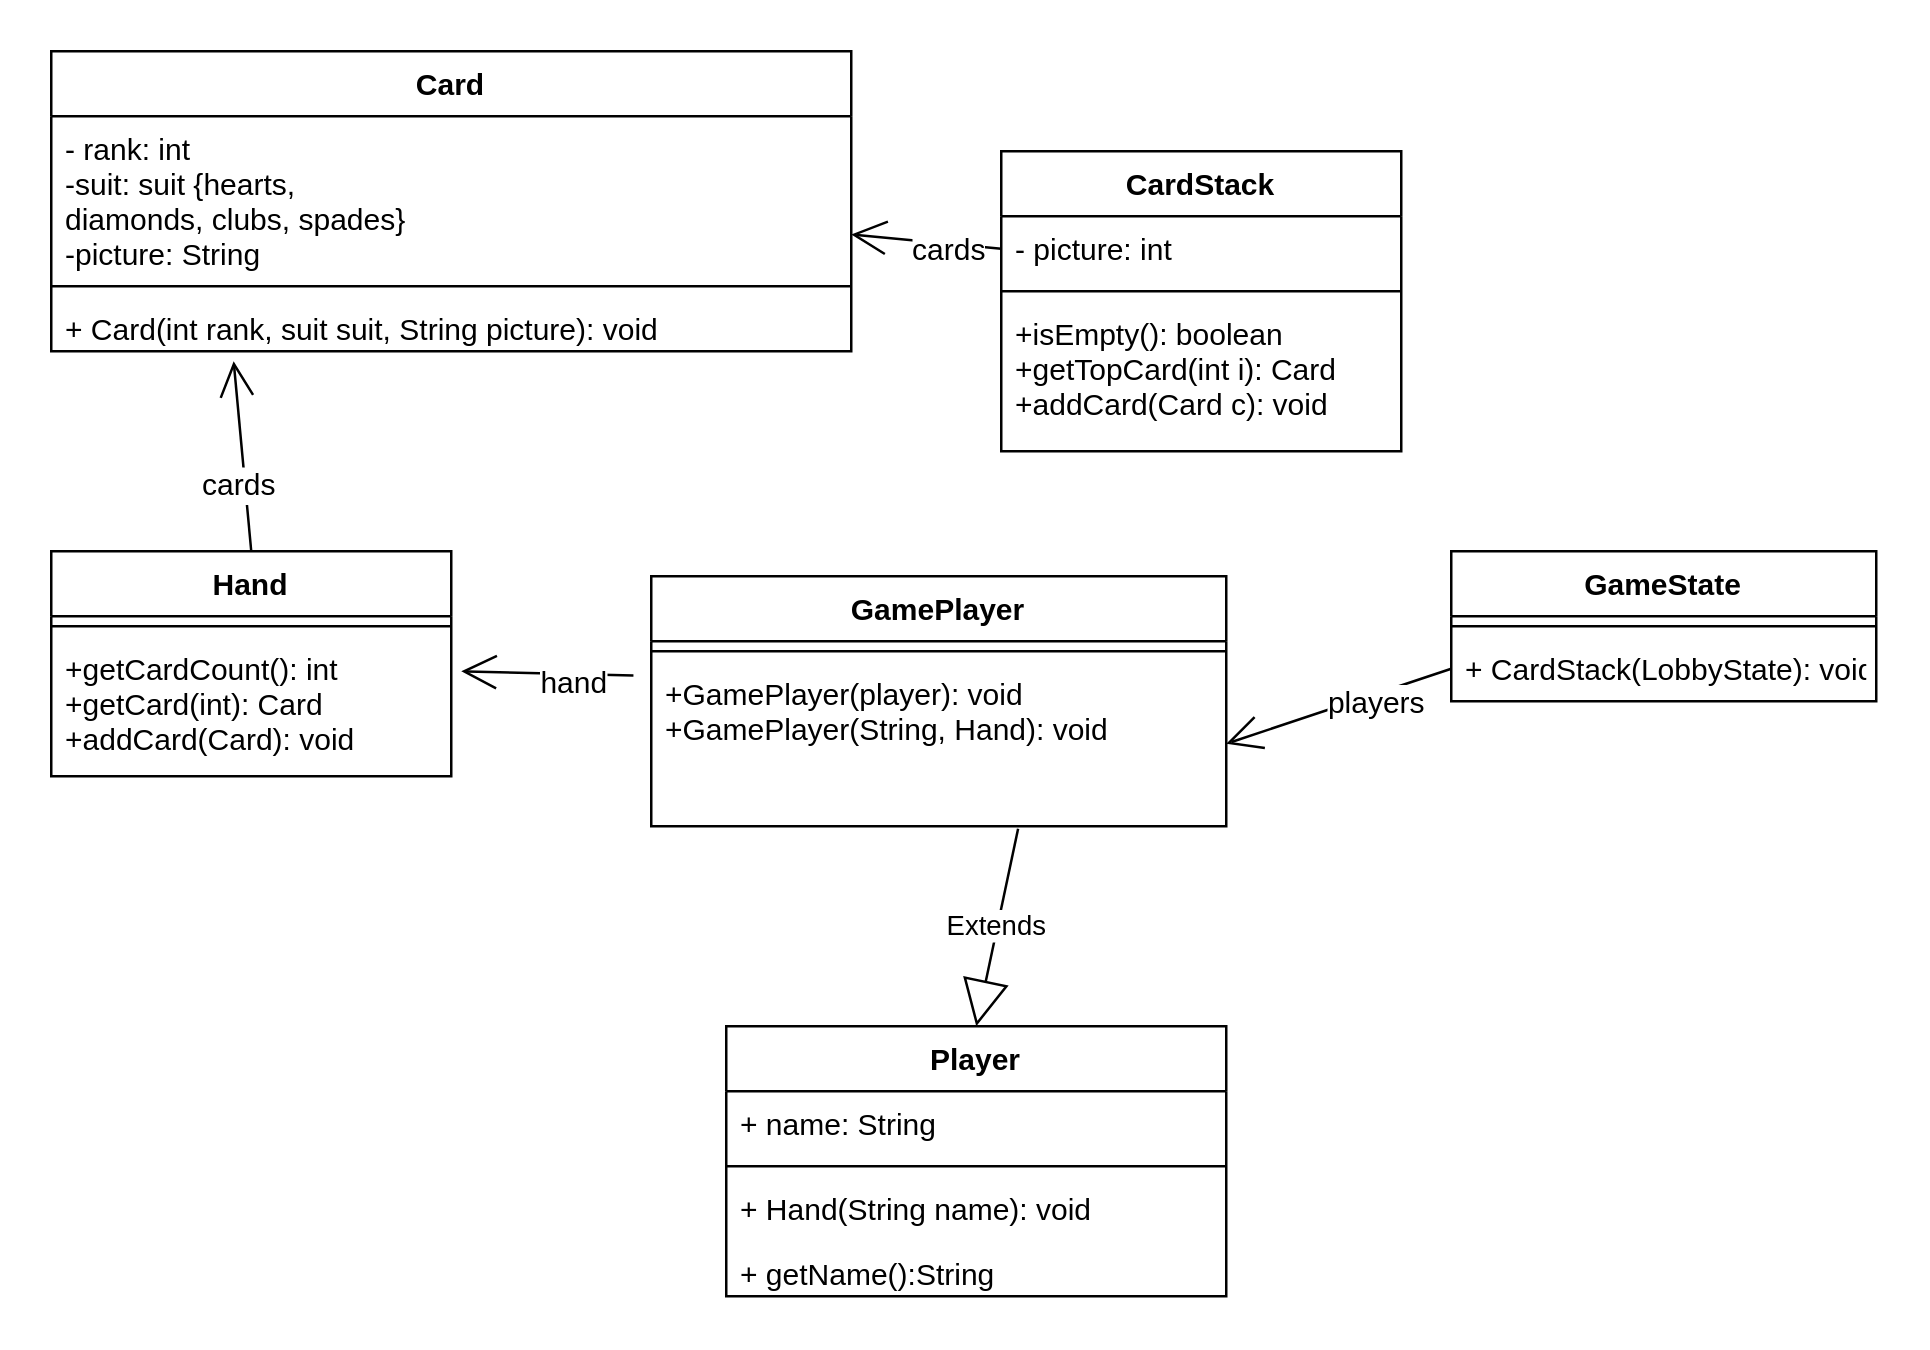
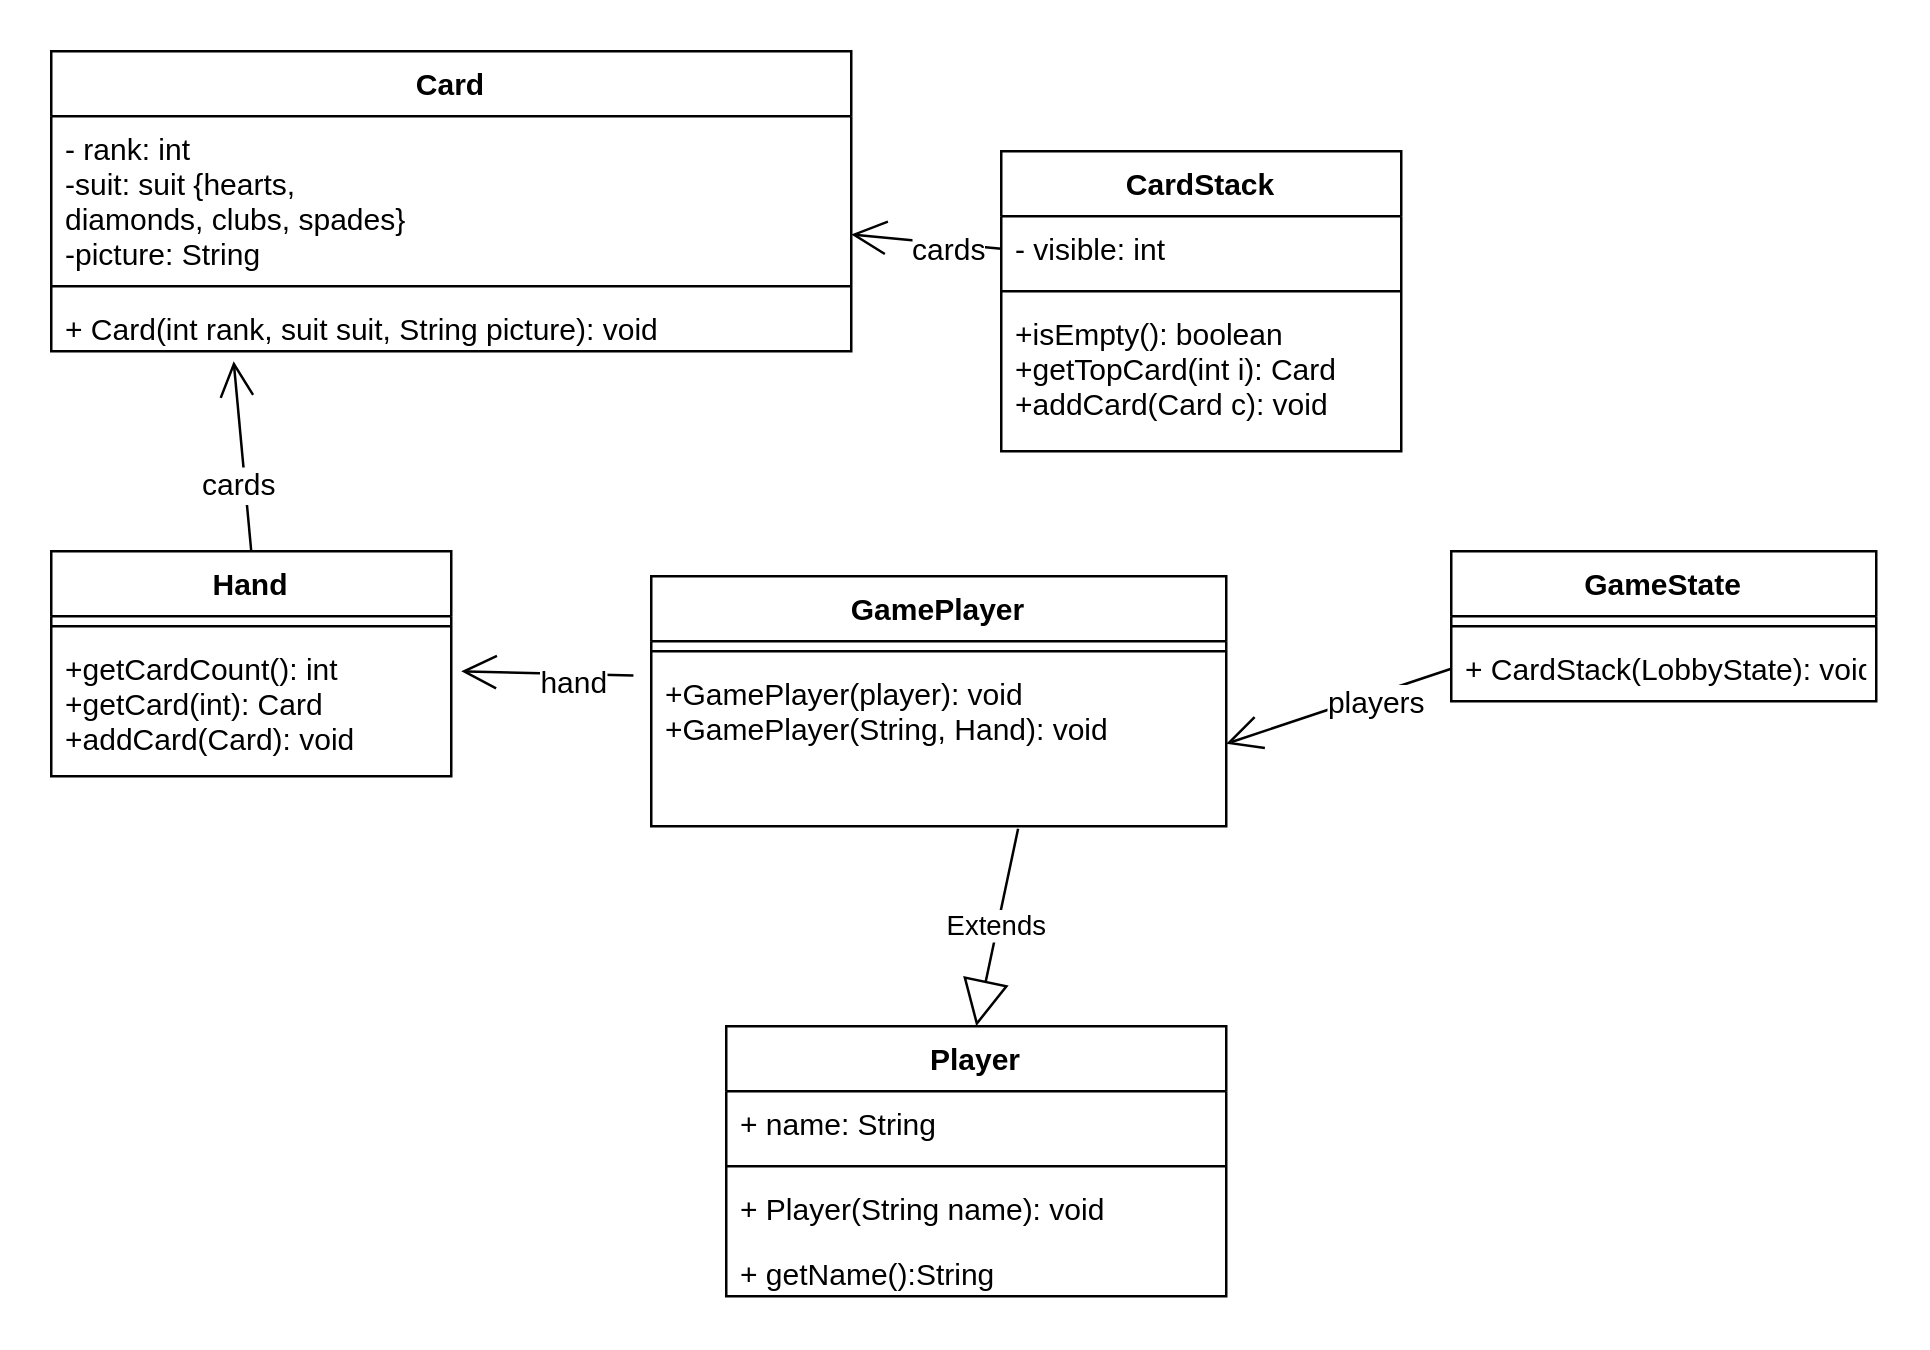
  <mxCell id="0" />
  <mxCell id="1" parent="0" />
  <mxCell id="2" value="Card" style="swimlane;fontStyle=1;align=center;verticalAlign=top;childLayout=stackLayout;horizontal=1;startSize=26;horizontalStack=0;resizeParent=1;resizeParentMax=0;resizeLast=0;collapsible=1;marginBottom=0;" vertex="1" parent="1"><mxGeometry y="20" width="320" height="120" as="geometry" x="20" /></mxCell>
  <mxCell id="3" value="- rank: int&#10;-suit: suit {hearts,&#10;diamonds, clubs, spades}&#10;-picture: String&#10;" style="text;strokeColor=none;fillColor=none;align=left;verticalAlign=top;spacingLeft=4;spacingRight=4;overflow=hidden;rotatable=0;points=[[0,0.5],[1,0.5]];portConstraint=eastwest;" vertex="1" parent="2"><mxGeometry y="26" width="320" height="64" as="geometry" /></mxCell>
  <mxCell id="4" value="" style="line;strokeWidth=1;fillColor=none;align=left;verticalAlign=middle;spacingTop=-1;spacingLeft=3;spacingRight=3;rotatable=0;labelPosition=right;points=[];portConstraint=eastwest;" vertex="1" parent="2"><mxGeometry y="90" width="320" height="8" as="geometry" /></mxCell>
  <mxCell id="5" value="+ Card(int rank, suit suit, String picture): void" style="text;strokeColor=none;fillColor=none;align=left;verticalAlign=top;spacingLeft=4;spacingRight=4;overflow=hidden;rotatable=0;points=[[0,0.5],[1,0.5]];portConstraint=eastwest;" vertex="1" parent="2"><mxGeometry y="98" width="320" height="22" as="geometry" /></mxCell>
  <mxCell id="6" value="CardStack" style="swimlane;fontStyle=1;align=center;verticalAlign=top;childLayout=stackLayout;horizontal=1;startSize=26;horizontalStack=0;resizeParent=1;resizeParentMax=0;resizeLast=0;collapsible=1;marginBottom=0;" vertex="1" parent="1"><mxGeometry x="400" y="60" width="160" height="120" as="geometry" /></mxCell>
- <mxCell id="7" value="- picture: int" style="text;strokeColor=none;fillColor=none;align=left;verticalAlign=top;spacingLeft=4;spacingRight=4;overflow=hidden;rotatable=0;points=[[0,0.5],[1,0.5]];portConstraint=eastwest;" vertex="1" parent="6"><mxGeometry y="26" width="160" height="26" as="geometry" /></mxCell>
+ <mxCell id="7" value="- visible: int" style="text;strokeColor=none;fillColor=none;align=left;verticalAlign=top;spacingLeft=4;spacingRight=4;overflow=hidden;rotatable=0;points=[[0,0.5],[1,0.5]];portConstraint=eastwest;" vertex="1" parent="6"><mxGeometry y="26" width="160" height="26" as="geometry" /></mxCell>
  <mxCell id="8" value="" style="line;strokeWidth=1;fillColor=none;align=left;verticalAlign=middle;spacingTop=-1;spacingLeft=3;spacingRight=3;rotatable=0;labelPosition=right;points=[];portConstraint=eastwest;" vertex="1" parent="6"><mxGeometry y="52" width="160" height="8" as="geometry" /></mxCell>
  <mxCell id="9" value="+isEmpty(): boolean&#10;+getTopCard(int i): Card&#10;+addCard(Card c): void&#10;" style="text;strokeColor=none;fillColor=none;align=left;verticalAlign=top;spacingLeft=4;spacingRight=4;overflow=hidden;rotatable=0;points=[[0,0.5],[1,0.5]];portConstraint=eastwest;" vertex="1" parent="6"><mxGeometry y="60" width="160" height="60" as="geometry" /></mxCell>
  <mxCell id="10" value="" style="endArrow=open;endFill=1;endSize=12;html=1;exitX=0;exitY=0.5;exitDx=0;exitDy=0;" edge="1" parent="1" source="7" target="3"><mxGeometry width="160" relative="1" as="geometry"><mxPoint x="410" y="190" as="sourcePoint" /><mxPoint x="350" y="67" as="targetPoint" /></mxGeometry></mxCell>
  <mxCell id="11" value="cards" style="text;html=1;resizable=0;points=[];align=center;verticalAlign=middle;labelBackgroundColor=#ffffff;" vertex="1" connectable="0" parent="10"><mxGeometry x="-0.298" y="3" relative="1" as="geometry"><mxPoint as="offset" /></mxGeometry></mxCell>
  <mxCell id="12" value="Player" style="swimlane;fontStyle=1;align=center;verticalAlign=top;childLayout=stackLayout;horizontal=1;startSize=26;horizontalStack=0;resizeParent=1;resizeParentMax=0;resizeLast=0;collapsible=1;marginBottom=0;" vertex="1" parent="1"><mxGeometry x="290" y="410" width="200" height="108" as="geometry" /></mxCell>
  <mxCell id="13" value="+ name: String" style="text;strokeColor=none;fillColor=none;align=left;verticalAlign=top;spacingLeft=4;spacingRight=4;overflow=hidden;rotatable=0;points=[[0,0.5],[1,0.5]];portConstraint=eastwest;" vertex="1" parent="12"><mxGeometry y="26" width="200" height="26" as="geometry" /></mxCell>
  <mxCell id="14" value="" style="line;strokeWidth=1;fillColor=none;align=left;verticalAlign=middle;spacingTop=-1;spacingLeft=3;spacingRight=3;rotatable=0;labelPosition=right;points=[];portConstraint=eastwest;" vertex="1" parent="12"><mxGeometry y="52" width="200" height="8" as="geometry" /></mxCell>
- <mxCell id="15" value="+ Hand(String name): void" style="text;strokeColor=none;fillColor=none;align=left;verticalAlign=top;spacingLeft=4;spacingRight=4;overflow=hidden;rotatable=0;points=[[0,0.5],[1,0.5]];portConstraint=eastwest;" vertex="1" parent="12"><mxGeometry y="60" width="200" height="26" as="geometry" /></mxCell>
+ <mxCell id="15" value="+ Player(String name): void" style="text;strokeColor=none;fillColor=none;align=left;verticalAlign=top;spacingLeft=4;spacingRight=4;overflow=hidden;rotatable=0;points=[[0,0.5],[1,0.5]];portConstraint=eastwest;" vertex="1" parent="12"><mxGeometry y="60" width="200" height="26" as="geometry" /></mxCell>
  <mxCell id="16" value="+ getName():String" style="text;strokeColor=none;fillColor=none;align=left;verticalAlign=top;spacingLeft=4;spacingRight=4;overflow=hidden;rotatable=0;points=[[0,0.5],[1,0.5]];portConstraint=eastwest;" vertex="1" parent="12"><mxGeometry y="86" width="200" height="22" as="geometry" /></mxCell>
  <mxCell id="17" value="GamePlayer" style="swimlane;fontStyle=1;align=center;verticalAlign=top;childLayout=stackLayout;horizontal=1;startSize=26;horizontalStack=0;resizeParent=1;resizeParentMax=0;resizeLast=0;collapsible=1;marginBottom=0;" vertex="1" parent="1"><mxGeometry x="260" y="230" width="230" height="100" as="geometry" /></mxCell>
  <mxCell id="18" value="" style="line;strokeWidth=1;fillColor=none;align=left;verticalAlign=middle;spacingTop=-1;spacingLeft=3;spacingRight=3;rotatable=0;labelPosition=right;points=[];portConstraint=eastwest;" vertex="1" parent="17"><mxGeometry y="26" width="230" height="8" as="geometry" /></mxCell>
  <mxCell id="19" value="+GamePlayer(player): void&#10;+GamePlayer(String, Hand): void&#10;" style="text;strokeColor=none;fillColor=none;align=left;verticalAlign=top;spacingLeft=4;spacingRight=4;overflow=hidden;rotatable=0;points=[[0,0.5],[1,0.5]];portConstraint=eastwest;" vertex="1" parent="17"><mxGeometry y="34" width="230" height="66" as="geometry" /></mxCell>
  <mxCell id="20" value="Extends" style="endArrow=block;endSize=16;endFill=0;html=1;entryX=0.5;entryY=0;entryDx=0;entryDy=0;exitX=0.638;exitY=1.015;exitDx=0;exitDy=0;exitPerimeter=0;" edge="1" parent="1" source="19" target="12"><mxGeometry width="160" relative="1" as="geometry"><mxPoint x="190" y="303" as="sourcePoint" /><mxPoint x="590" y="360" as="targetPoint" /></mxGeometry></mxCell>
  <mxCell id="21" value="Hand" style="swimlane;fontStyle=1;align=center;verticalAlign=top;childLayout=stackLayout;horizontal=1;startSize=26;horizontalStack=0;resizeParent=1;resizeParentMax=0;resizeLast=0;collapsible=1;marginBottom=0;" vertex="1" parent="1"><mxGeometry y="220" width="160" height="90" as="geometry" x="20" /></mxCell>
  <mxCell id="22" value="" style="line;strokeWidth=1;fillColor=none;align=left;verticalAlign=middle;spacingTop=-1;spacingLeft=3;spacingRight=3;rotatable=0;labelPosition=right;points=[];portConstraint=eastwest;" vertex="1" parent="21"><mxGeometry y="26" width="160" height="8" as="geometry" /></mxCell>
  <mxCell id="23" value="+getCardCount(): int&#10;+getCard(int): Card&#10;+addCard(Card): void&#10;&#10;" style="text;strokeColor=none;fillColor=none;align=left;verticalAlign=top;spacingLeft=4;spacingRight=4;overflow=hidden;rotatable=0;points=[[0,0.5],[1,0.5]];portConstraint=eastwest;" vertex="1" parent="21"><mxGeometry y="34" width="160" height="56" as="geometry" /></mxCell>
  <mxCell id="24" value="" style="endArrow=open;endFill=1;endSize=12;html=1;exitX=0.5;exitY=0;exitDx=0;exitDy=0;entryX=0.228;entryY=1.182;entryDx=0;entryDy=0;entryPerimeter=0;" edge="1" parent="1" source="21" target="5"><mxGeometry width="160" relative="1" as="geometry"><mxPoint x="335" y="180" as="sourcePoint" /><mxPoint x="185" y="180.968" as="targetPoint" /></mxGeometry></mxCell>
  <mxCell id="25" value="cards" style="text;html=1;resizable=0;points=[];align=center;verticalAlign=middle;labelBackgroundColor=#ffffff;" vertex="1" connectable="0" parent="24"><mxGeometry x="-0.298" y="3" relative="1" as="geometry"><mxPoint as="offset" /></mxGeometry></mxCell>
  <mxCell id="26" value="" style="endArrow=open;endFill=1;endSize=12;html=1;exitX=-0.031;exitY=0.087;exitDx=0;exitDy=0;exitPerimeter=0;entryX=1.025;entryY=0.25;entryDx=0;entryDy=0;entryPerimeter=0;" edge="1" parent="1" source="19" target="23"><mxGeometry width="160" relative="1" as="geometry"><mxPoint x="490" y="270" as="sourcePoint" /><mxPoint x="340" y="270.968" as="targetPoint" /></mxGeometry></mxCell>
  <mxCell id="27" value="hand" style="text;html=1;resizable=0;points=[];align=center;verticalAlign=middle;labelBackgroundColor=#ffffff;" vertex="1" connectable="0" parent="26"><mxGeometry x="-0.298" y="3" relative="1" as="geometry"><mxPoint as="offset" /></mxGeometry></mxCell>
  <mxCell id="28" value="GameState" style="swimlane;fontStyle=1;align=center;verticalAlign=top;childLayout=stackLayout;horizontal=1;startSize=26;horizontalStack=0;resizeParent=1;resizeParentMax=0;resizeLast=0;collapsible=1;marginBottom=0;" vertex="1" parent="1"><mxGeometry x="580" y="220" width="170" height="60" as="geometry" /></mxCell>
  <mxCell id="29" value="" style="line;strokeWidth=1;fillColor=none;align=left;verticalAlign=middle;spacingTop=-1;spacingLeft=3;spacingRight=3;rotatable=0;labelPosition=right;points=[];portConstraint=eastwest;" vertex="1" parent="28"><mxGeometry y="26" width="170" height="8" as="geometry" /></mxCell>
  <mxCell id="30" value="+ CardStack(LobbyState): void" style="text;strokeColor=none;fillColor=none;align=left;verticalAlign=top;spacingLeft=4;spacingRight=4;overflow=hidden;rotatable=0;points=[[0,0.5],[1,0.5]];portConstraint=eastwest;" vertex="1" parent="28"><mxGeometry y="34" width="170" height="26" as="geometry" /></mxCell>
  <mxCell id="31" value="" style="endArrow=open;endFill=1;endSize=12;html=1;exitX=0;exitY=0.5;exitDx=0;exitDy=0;entryX=1;entryY=0.5;entryDx=0;entryDy=0;" edge="1" parent="1" source="30" target="19"><mxGeometry width="160" relative="1" as="geometry"><mxPoint x="800" y="232" as="sourcePoint" /><mxPoint x="710" y="228.04" as="targetPoint" /></mxGeometry></mxCell>
  <mxCell id="32" value="players" style="text;html=1;resizable=0;points=[];align=center;verticalAlign=middle;labelBackgroundColor=#ffffff;" vertex="1" connectable="0" parent="31"><mxGeometry x="-0.298" y="3" relative="1" as="geometry"><mxPoint as="offset" /></mxGeometry></mxCell>
